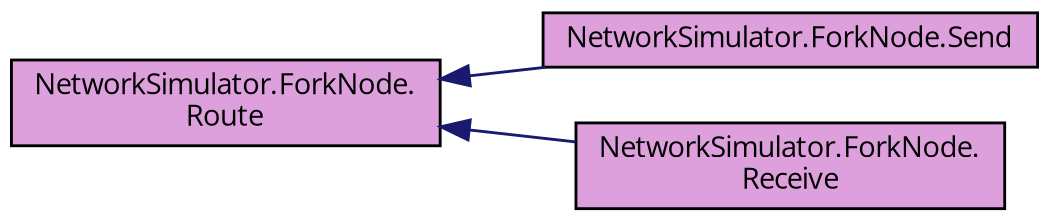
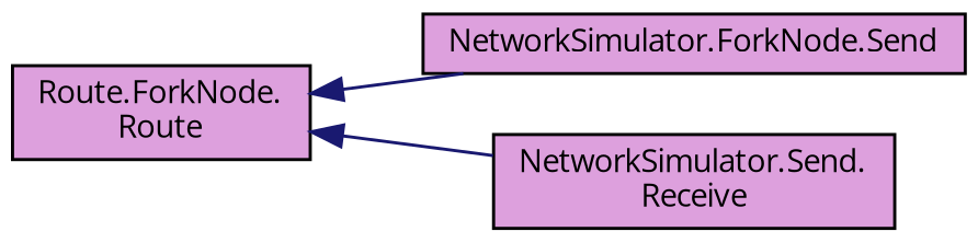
  digraph {
    fontname="Open Sans"
    rankdir=LR
    node [color=black fillcolor=plum fontname="Open Sans" fontsize=10 shape=record style=filled]
    edge [color=midnightblue dir=back fontname="Open Sans" fontsize=10 labelfontname=Helvetica labelfontsize=10 style=solid]
    n1 [fontcolor=black height=0.2 label="NetworkSimulator.ForkNode.Send" width=0.4]
-   n2 [height=0.2 label="NetworkSimulator.ForkNode.\lRoute" width=0.4]
-   n3 [height=0.2 label="NetworkSimulator.ForkNode.\lReceive" width=0.4]
+   n2 [height=0.2 label="Route.ForkNode.\lRoute" width=0.4]
+   n3 [height=0.2 label="NetworkSimulator.Send.\lReceive" width=0.4]
    n2 -> n1
    n2 -> n3
  }
